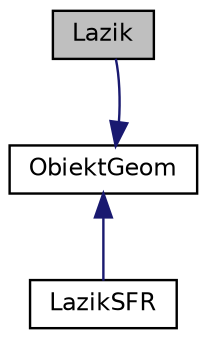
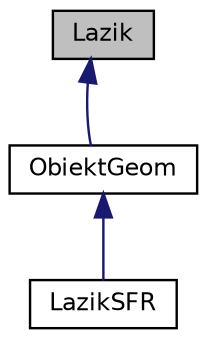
  digraph {
    node [color=black fillcolor=white fontname=Helvetica fontsize=10 shape=record style=filled]
    edge [color=midnightblue dir=back fontname=Helvetica fontsize=10 labelfontname=Helvetica labelfontsize=10 style=solid]
    n1 [fillcolor=grey75 fontcolor=black height=0.2 label=Lazik width=0.4]
    n2 [height=0.2 label=LazikSFR width=0.4]
    n3 [height=0.2 label=ObiektGeom width=0.4]
-   n3 -> n1
+   n1 -> n3
    n3 -> n2
  }
